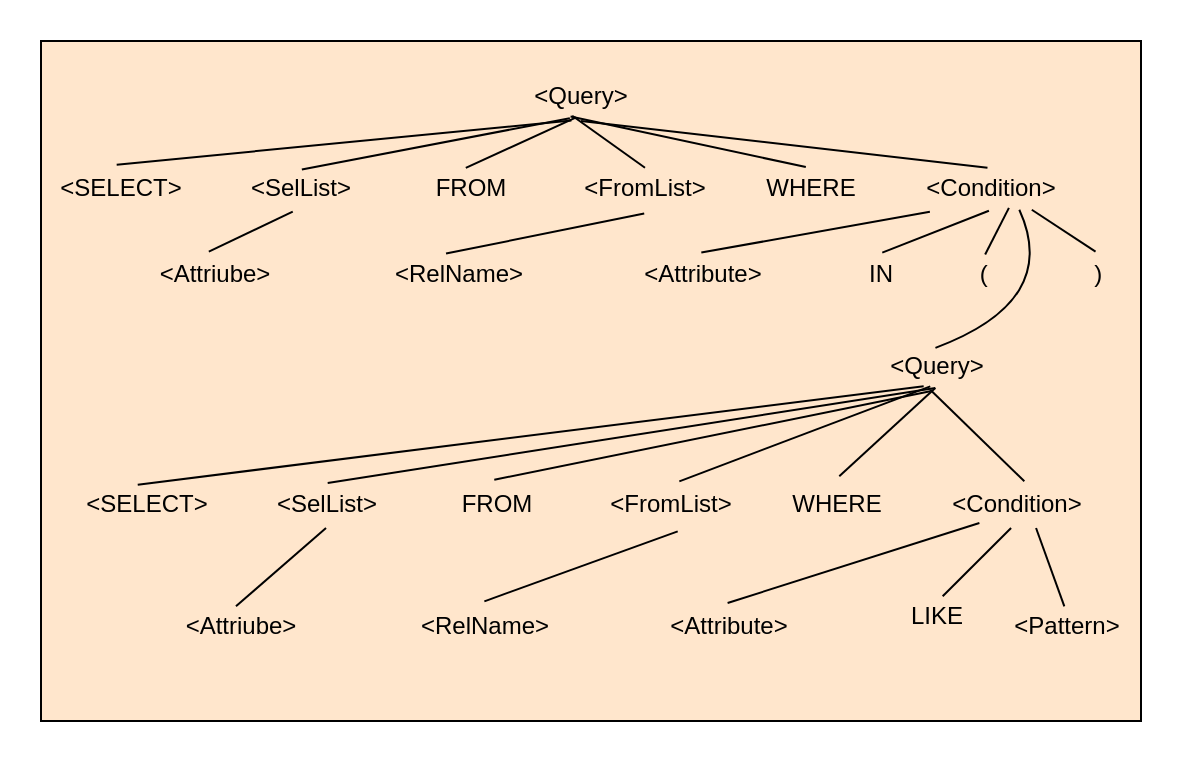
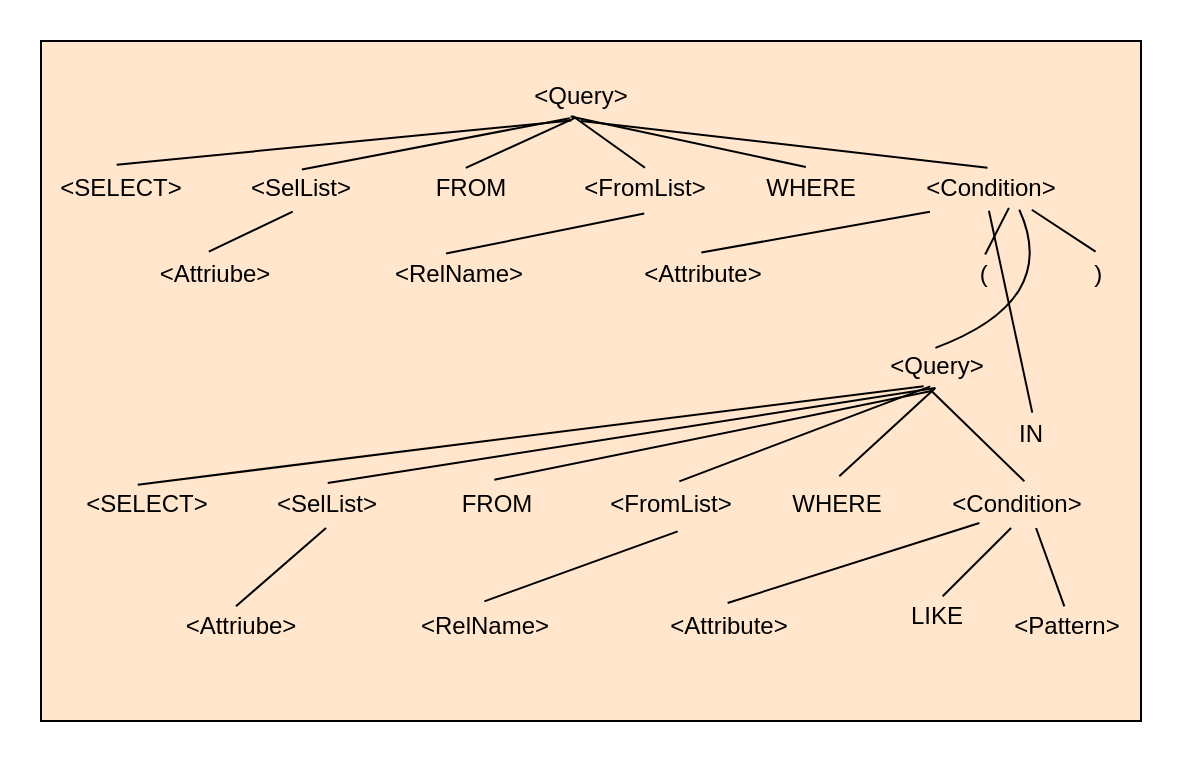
  <mxCell id="0" />
  <mxCell id="1" parent="0" />
  <mxCell id="2" value="" style="rounded=0;whiteSpace=wrap;html=1;fillColor=#FFE6CC;" vertex="1" parent="1"><mxGeometry x="20" y="20" width="550" height="340" as="geometry" /></mxCell>
  <mxCell id="3" value="&amp;lt;Query&amp;gt;" style="text;html=1;resizable=0;autosize=1;align=center;verticalAlign=middle;points=[];fillColor=none;strokeColor=none;rounded=0;" vertex="1" parent="1"><mxGeometry x="260" y="38" width="60" height="20" as="geometry" /></mxCell>
  <mxCell id="4" value="&amp;lt;SELECT&amp;gt;" style="text;html=1;resizable=0;autosize=1;align=center;verticalAlign=middle;points=[];fillColor=none;strokeColor=none;rounded=0;" vertex="1" parent="1"><mxGeometry x="20" y="84" width="80" height="20" as="geometry" /></mxCell>
  <mxCell id="5" value="&amp;lt;SelList&amp;gt;" style="text;html=1;resizable=0;autosize=1;align=center;verticalAlign=middle;points=[];fillColor=none;strokeColor=none;rounded=0;" vertex="1" parent="1"><mxGeometry x="115" y="84" width="70" height="20" as="geometry" /></mxCell>
  <mxCell id="6" value="FROM" style="text;html=1;resizable=0;autosize=1;align=center;verticalAlign=middle;points=[];fillColor=none;strokeColor=none;rounded=0;" vertex="1" parent="1"><mxGeometry x="210" y="84" width="50" height="20" as="geometry" /></mxCell>
  <mxCell id="7" value="&amp;lt;FromList&amp;gt;" style="text;html=1;resizable=0;autosize=1;align=center;verticalAlign=middle;points=[];fillColor=none;strokeColor=none;rounded=0;" vertex="1" parent="1"><mxGeometry x="282" y="84" width="80" height="20" as="geometry" /></mxCell>
  <mxCell id="8" value="WHERE" style="text;html=1;resizable=0;autosize=1;align=center;verticalAlign=middle;points=[];fillColor=none;strokeColor=none;rounded=0;" vertex="1" parent="1"><mxGeometry x="375" y="84" width="60" height="20" as="geometry" /></mxCell>
  <mxCell id="9" value="&amp;lt;Condition&amp;gt;" style="text;html=1;resizable=0;autosize=1;align=center;verticalAlign=middle;points=[];fillColor=none;strokeColor=none;rounded=0;" vertex="1" parent="1"><mxGeometry x="455" y="84" width="80" height="20" as="geometry" /></mxCell>
  <mxCell id="10" value="&amp;lt;Attriube&amp;gt;" style="text;html=1;resizable=0;autosize=1;align=center;verticalAlign=middle;points=[];fillColor=none;strokeColor=none;rounded=0;" vertex="1" parent="1"><mxGeometry x="72" y="127" width="70" height="20" as="geometry" /></mxCell>
  <mxCell id="11" value="&amp;lt;RelName&amp;gt;" style="text;html=1;resizable=0;autosize=1;align=center;verticalAlign=middle;points=[];fillColor=none;strokeColor=none;rounded=0;" vertex="1" parent="1"><mxGeometry x="189" y="127" width="80" height="20" as="geometry" /></mxCell>
  <mxCell id="12" value="&amp;lt;Attribute&amp;gt;" style="text;html=1;resizable=0;autosize=1;align=center;verticalAlign=middle;points=[];fillColor=none;strokeColor=none;rounded=0;" vertex="1" parent="1"><mxGeometry x="316" y="127" width="70" height="20" as="geometry" /></mxCell>
- <mxCell id="13" value="IN" style="text;html=1;resizable=0;autosize=1;align=center;verticalAlign=middle;points=[];fillColor=none;strokeColor=none;rounded=0;" vertex="1" parent="1"><mxGeometry x="425" y="127" width="30" height="20" as="geometry" /></mxCell>
+ <mxCell id="13" value="IN" style="text;html=1;resizable=0;autosize=1;align=center;verticalAlign=middle;points=[];fillColor=none;strokeColor=none;rounded=0;" vertex="1" parent="1"><mxGeometry x="500" y="207" width="30" height="20" as="geometry" /></mxCell>
  <mxCell id="14" value="(&amp;nbsp; &amp;nbsp; &amp;nbsp; &amp;nbsp; &amp;nbsp; &amp;nbsp; &amp;nbsp; &amp;nbsp; )" style="text;html=1;resizable=0;autosize=1;align=center;verticalAlign=middle;points=[];fillColor=none;strokeColor=none;rounded=0;" vertex="1" parent="1"><mxGeometry x="480" y="127" width="80" height="20" as="geometry" /></mxCell>
  <mxCell id="15" value="&amp;lt;Query&amp;gt;" style="text;html=1;resizable=0;autosize=1;align=center;verticalAlign=middle;points=[];fillColor=none;strokeColor=none;rounded=0;" vertex="1" parent="1"><mxGeometry x="438" y="173" width="60" height="20" as="geometry" /></mxCell>
  <mxCell id="16" value="&amp;lt;SELECT&amp;gt;" style="text;html=1;resizable=0;autosize=1;align=center;verticalAlign=middle;points=[];fillColor=none;strokeColor=none;rounded=0;" vertex="1" parent="1"><mxGeometry x="33" y="242" width="80" height="20" as="geometry" /></mxCell>
  <mxCell id="17" value="&amp;lt;SelList&amp;gt;" style="text;html=1;resizable=0;autosize=1;align=center;verticalAlign=middle;points=[];fillColor=none;strokeColor=none;rounded=0;" vertex="1" parent="1"><mxGeometry x="128" y="242" width="70" height="20" as="geometry" /></mxCell>
  <mxCell id="18" value="FROM" style="text;html=1;resizable=0;autosize=1;align=center;verticalAlign=middle;points=[];fillColor=none;strokeColor=none;rounded=0;" vertex="1" parent="1"><mxGeometry x="223" y="242" width="50" height="20" as="geometry" /></mxCell>
  <mxCell id="19" value="&amp;lt;FromList&amp;gt;" style="text;html=1;resizable=0;autosize=1;align=center;verticalAlign=middle;points=[];fillColor=none;strokeColor=none;rounded=0;" vertex="1" parent="1"><mxGeometry x="295" y="242" width="80" height="20" as="geometry" /></mxCell>
  <mxCell id="20" value="WHERE" style="text;html=1;resizable=0;autosize=1;align=center;verticalAlign=middle;points=[];fillColor=none;strokeColor=none;rounded=0;" vertex="1" parent="1"><mxGeometry x="388" y="242" width="60" height="20" as="geometry" /></mxCell>
  <mxCell id="21" value="&amp;lt;Condition&amp;gt;" style="text;html=1;resizable=0;autosize=1;align=center;verticalAlign=middle;points=[];fillColor=none;strokeColor=none;rounded=0;" vertex="1" parent="1"><mxGeometry x="468" y="242" width="80" height="20" as="geometry" /></mxCell>
  <mxCell id="22" value="&amp;lt;Attriube&amp;gt;" style="text;html=1;resizable=0;autosize=1;align=center;verticalAlign=middle;points=[];fillColor=none;strokeColor=none;rounded=0;" vertex="1" parent="1"><mxGeometry x="85" y="303" width="70" height="20" as="geometry" /></mxCell>
  <mxCell id="23" value="&amp;lt;RelName&amp;gt;" style="text;html=1;resizable=0;autosize=1;align=center;verticalAlign=middle;points=[];fillColor=none;strokeColor=none;rounded=0;" vertex="1" parent="1"><mxGeometry x="202" y="303" width="80" height="20" as="geometry" /></mxCell>
  <mxCell id="24" value="&amp;lt;Attribute&amp;gt;" style="text;html=1;resizable=0;autosize=1;align=center;verticalAlign=middle;points=[];fillColor=none;strokeColor=none;rounded=0;" vertex="1" parent="1"><mxGeometry x="329" y="303" width="70" height="20" as="geometry" /></mxCell>
  <mxCell id="25" value="LIKE" style="text;html=1;resizable=0;autosize=1;align=center;verticalAlign=middle;points=[];fillColor=none;strokeColor=none;rounded=0;" vertex="1" parent="1"><mxGeometry x="448" y="298" width="40" height="20" as="geometry" /></mxCell>
  <mxCell id="26" value="&amp;lt;Pattern&amp;gt;" style="text;html=1;resizable=0;autosize=1;align=center;verticalAlign=middle;points=[];fillColor=none;strokeColor=none;rounded=0;" vertex="1" parent="1"><mxGeometry x="498" y="303" width="70" height="20" as="geometry" /></mxCell>
  <mxCell id="27" value="" style="endArrow=none;html=1;rounded=0;exitX=0.473;exitY=-0.109;exitDx=0;exitDy=0;exitPerimeter=0;entryX=0.42;entryY=1.09;entryDx=0;entryDy=0;entryPerimeter=0;" edge="1" parent="1" source="4" target="3"><mxGeometry width="50" height="50" relative="1" as="geometry"><mxPoint x="360" y="250" as="sourcePoint" /><mxPoint x="410" y="200" as="targetPoint" /></mxGeometry></mxCell>
  <mxCell id="28" value="" style="endArrow=none;html=1;rounded=0;exitX=0.506;exitY=0.01;exitDx=0;exitDy=0;exitPerimeter=0;entryX=0.407;entryY=1.03;entryDx=0;entryDy=0;entryPerimeter=0;" edge="1" parent="1" source="5" target="3"><mxGeometry width="50" height="50" relative="1" as="geometry"><mxPoint x="67.84" y="91.82" as="sourcePoint" /><mxPoint x="295.2" y="69.8" as="targetPoint" /></mxGeometry></mxCell>
  <mxCell id="29" value="" style="endArrow=none;html=1;rounded=0;exitX=0.448;exitY=-0.03;exitDx=0;exitDy=0;exitPerimeter=0;entryX=0.46;entryY=1.01;entryDx=0;entryDy=0;entryPerimeter=0;" edge="1" parent="1" source="6" target="3"><mxGeometry width="50" height="50" relative="1" as="geometry"><mxPoint x="77.84" y="101.82" as="sourcePoint" /><mxPoint x="305.2" y="79.8" as="targetPoint" /></mxGeometry></mxCell>
  <mxCell id="30" value="" style="endArrow=none;html=1;rounded=0;exitX=0.5;exitY=-0.03;exitDx=0;exitDy=0;exitPerimeter=0;entryX=0.427;entryY=0.97;entryDx=0;entryDy=0;entryPerimeter=0;" edge="1" parent="1" source="7" target="3"><mxGeometry width="50" height="50" relative="1" as="geometry"><mxPoint x="87.84" y="111.82" as="sourcePoint" /><mxPoint x="315.2" y="89.8" as="targetPoint" /></mxGeometry></mxCell>
  <mxCell id="31" value="" style="endArrow=none;html=1;rounded=0;exitX=0.457;exitY=-0.05;exitDx=0;exitDy=0;exitPerimeter=0;entryX=0.413;entryY=0.99;entryDx=0;entryDy=0;entryPerimeter=0;" edge="1" parent="1" source="8" target="3"><mxGeometry width="50" height="50" relative="1" as="geometry"><mxPoint x="332" y="93.4" as="sourcePoint" /><mxPoint x="295.62" y="67.4" as="targetPoint" /></mxGeometry></mxCell>
  <mxCell id="32" value="" style="endArrow=none;html=1;rounded=0;exitX=0.478;exitY=-0.03;exitDx=0;exitDy=0;exitPerimeter=0;" edge="1" parent="1" source="9"><mxGeometry width="50" height="50" relative="1" as="geometry"><mxPoint x="342" y="103.4" as="sourcePoint" /><mxPoint x="290" y="60" as="targetPoint" /></mxGeometry></mxCell>
  <mxCell id="33" value="" style="endArrow=none;html=1;rounded=0;exitX=0.456;exitY=-0.083;exitDx=0;exitDy=0;exitPerimeter=0;entryX=0.441;entryY=1.067;entryDx=0;entryDy=0;entryPerimeter=0;" edge="1" parent="1" source="10" target="5"><mxGeometry width="50" height="50" relative="1" as="geometry"><mxPoint x="352" y="113.4" as="sourcePoint" /><mxPoint x="315.62" y="87.4" as="targetPoint" /></mxGeometry></mxCell>
  <mxCell id="34" value="" style="endArrow=none;html=1;rounded=0;entryX=0.495;entryY=1.114;entryDx=0;entryDy=0;entryPerimeter=0;exitX=0.419;exitY=-0.036;exitDx=0;exitDy=0;exitPerimeter=0;" edge="1" parent="1" source="11" target="7"><mxGeometry width="50" height="50" relative="1" as="geometry"><mxPoint x="362" y="123.4" as="sourcePoint" /><mxPoint x="325.62" y="97.4" as="targetPoint" /></mxGeometry></mxCell>
  <mxCell id="35" value="" style="endArrow=none;html=1;rounded=0;exitX=0.488;exitY=-0.06;exitDx=0;exitDy=0;exitPerimeter=0;entryX=0.118;entryY=1.067;entryDx=0;entryDy=0;entryPerimeter=0;" edge="1" parent="1" source="12" target="9"><mxGeometry width="50" height="50" relative="1" as="geometry"><mxPoint x="372" y="133.4" as="sourcePoint" /><mxPoint x="335.62" y="107.4" as="targetPoint" /></mxGeometry></mxCell>
  <mxCell id="36" value="" style="endArrow=none;html=1;rounded=0;exitX=0.521;exitY=-0.06;exitDx=0;exitDy=0;exitPerimeter=0;entryX=0.487;entryY=1.043;entryDx=0;entryDy=0;entryPerimeter=0;" edge="1" parent="1" source="13" target="9"><mxGeometry width="50" height="50" relative="1" as="geometry"><mxPoint x="382" y="143.4" as="sourcePoint" /><mxPoint x="345.62" y="117.4" as="targetPoint" /></mxGeometry></mxCell>
  <mxCell id="37" value="" style="endArrow=none;html=1;rounded=0;exitX=0.841;exitY=-0.083;exitDx=0;exitDy=0;exitPerimeter=0;entryX=0.755;entryY=1.019;entryDx=0;entryDy=0;entryPerimeter=0;" edge="1" parent="1" source="14" target="9"><mxGeometry width="50" height="50" relative="1" as="geometry"><mxPoint x="392" y="153.4" as="sourcePoint" /><mxPoint x="355.62" y="127.4" as="targetPoint" /></mxGeometry></mxCell>
  <mxCell id="38" value="" style="curved=1;endArrow=none;html=1;rounded=0;exitX=0.487;exitY=0.021;exitDx=0;exitDy=0;exitPerimeter=0;entryX=0.677;entryY=1.019;entryDx=0;entryDy=0;entryPerimeter=0;" edge="1" parent="1" source="15" target="9"><mxGeometry width="50" height="50" relative="1" as="geometry"><mxPoint x="440" y="160" as="sourcePoint" /><mxPoint x="490" y="110" as="targetPoint" /><Array as="points"><mxPoint x="530" y="150" /></Array></mxGeometry></mxCell>
  <mxCell id="39" value="" style="endArrow=none;html=1;rounded=0;exitX=0.151;exitY=-0.012;exitDx=0;exitDy=0;exitPerimeter=0;entryX=0.612;entryY=0.971;entryDx=0;entryDy=0;entryPerimeter=0;" edge="1" parent="1" source="14" target="9"><mxGeometry width="50" height="50" relative="1" as="geometry"><mxPoint x="402" y="163.4" as="sourcePoint" /><mxPoint x="365.62" y="137.4" as="targetPoint" /></mxGeometry></mxCell>
  <mxCell id="40" value="" style="endArrow=none;html=1;rounded=0;exitX=0.442;exitY=-0.008;exitDx=0;exitDy=0;exitPerimeter=0;entryX=0.389;entryY=0.983;entryDx=0;entryDy=0;entryPerimeter=0;" edge="1" parent="1" source="16" target="15"><mxGeometry width="50" height="50" relative="1" as="geometry"><mxPoint x="412" y="173.4" as="sourcePoint" /><mxPoint x="375.62" y="147.4" as="targetPoint" /></mxGeometry></mxCell>
  <mxCell id="41" value="" style="endArrow=none;html=1;rounded=0;exitX=0.505;exitY=-0.05;exitDx=0;exitDy=0;exitPerimeter=0;entryX=0.486;entryY=1.025;entryDx=0;entryDy=0;entryPerimeter=0;" edge="1" parent="1" source="17" target="15"><mxGeometry width="50" height="50" relative="1" as="geometry"><mxPoint x="422" y="183.4" as="sourcePoint" /><mxPoint x="385.62" y="157.4" as="targetPoint" /></mxGeometry></mxCell>
  <mxCell id="42" value="" style="endArrow=none;html=1;rounded=0;exitX=0.473;exitY=-0.133;exitDx=0;exitDy=0;exitPerimeter=0;entryX=0.444;entryY=1.108;entryDx=0;entryDy=0;entryPerimeter=0;" edge="1" parent="1" source="18" target="15"><mxGeometry width="50" height="50" relative="1" as="geometry"><mxPoint x="432" y="193.4" as="sourcePoint" /><mxPoint x="395.62" y="167.4" as="targetPoint" /></mxGeometry></mxCell>
  <mxCell id="43" value="" style="endArrow=none;html=1;rounded=0;exitX=0.552;exitY=-0.092;exitDx=0;exitDy=0;exitPerimeter=0;entryX=0.444;entryY=0.983;entryDx=0;entryDy=0;entryPerimeter=0;" edge="1" parent="1" source="19" target="15"><mxGeometry width="50" height="50" relative="1" as="geometry"><mxPoint x="442" y="203.4" as="sourcePoint" /><mxPoint x="520" y="200" as="targetPoint" /></mxGeometry></mxCell>
  <mxCell id="44" value="" style="endArrow=none;html=1;rounded=0;exitX=0.486;exitY=1.025;exitDx=0;exitDy=0;exitPerimeter=0;entryX=0.519;entryY=-0.217;entryDx=0;entryDy=0;entryPerimeter=0;" edge="1" parent="1" source="15" target="20"><mxGeometry width="50" height="50" relative="1" as="geometry"><mxPoint x="452" y="213.4" as="sourcePoint" /><mxPoint x="415.62" y="187.4" as="targetPoint" /></mxGeometry></mxCell>
  <mxCell id="45" value="" style="endArrow=none;html=1;rounded=0;exitX=0.444;exitY=1.067;exitDx=0;exitDy=0;exitPerimeter=0;entryX=0.546;entryY=-0.092;entryDx=0;entryDy=0;entryPerimeter=0;" edge="1" parent="1" source="15" target="21"><mxGeometry width="50" height="50" relative="1" as="geometry"><mxPoint x="462" y="223.4" as="sourcePoint" /><mxPoint x="425.62" y="197.4" as="targetPoint" /></mxGeometry></mxCell>
  <mxCell id="46" value="" style="endArrow=none;html=1;rounded=0;exitX=0.493;exitY=1.075;exitDx=0;exitDy=0;exitPerimeter=0;entryX=0.464;entryY=-0.017;entryDx=0;entryDy=0;entryPerimeter=0;" edge="1" parent="1" source="17" target="22"><mxGeometry width="50" height="50" relative="1" as="geometry"><mxPoint x="472" y="233.4" as="sourcePoint" /><mxPoint x="435.62" y="207.4" as="targetPoint" /></mxGeometry></mxCell>
  <mxCell id="47" value="" style="endArrow=none;html=1;rounded=0;exitX=0.542;exitY=1.158;exitDx=0;exitDy=0;exitPerimeter=0;entryX=0.496;entryY=-0.142;entryDx=0;entryDy=0;entryPerimeter=0;" edge="1" parent="1" source="19" target="23"><mxGeometry width="50" height="50" relative="1" as="geometry"><mxPoint x="482" y="243.4" as="sourcePoint" /><mxPoint x="445.62" y="217.4" as="targetPoint" /></mxGeometry></mxCell>
  <mxCell id="48" value="" style="endArrow=none;html=1;rounded=0;exitX=0.265;exitY=0.95;exitDx=0;exitDy=0;exitPerimeter=0;entryX=0.49;entryY=-0.1;entryDx=0;entryDy=0;entryPerimeter=0;" edge="1" parent="1" source="21" target="24"><mxGeometry width="50" height="50" relative="1" as="geometry"><mxPoint x="492" y="253.4" as="sourcePoint" /><mxPoint x="455.62" y="227.4" as="targetPoint" /></mxGeometry></mxCell>
  <mxCell id="49" value="" style="endArrow=none;html=1;rounded=0;entryX=0.571;entryY=-0.017;entryDx=0;entryDy=0;entryPerimeter=0;exitX=0.463;exitY=1.075;exitDx=0;exitDy=0;exitPerimeter=0;" edge="1" parent="1" source="21" target="25"><mxGeometry width="50" height="50" relative="1" as="geometry"><mxPoint x="502" y="260" as="sourcePoint" /><mxPoint x="465.62" y="237.4" as="targetPoint" /></mxGeometry></mxCell>
  <mxCell id="50" value="" style="endArrow=none;html=1;rounded=0;exitX=0.481;exitY=-0.017;exitDx=0;exitDy=0;exitPerimeter=0;entryX=0.619;entryY=1.075;entryDx=0;entryDy=0;entryPerimeter=0;" edge="1" parent="1" source="26" target="21"><mxGeometry width="50" height="50" relative="1" as="geometry"><mxPoint x="512" y="273.4" as="sourcePoint" /><mxPoint x="475.62" y="247.4" as="targetPoint" /></mxGeometry></mxCell>
